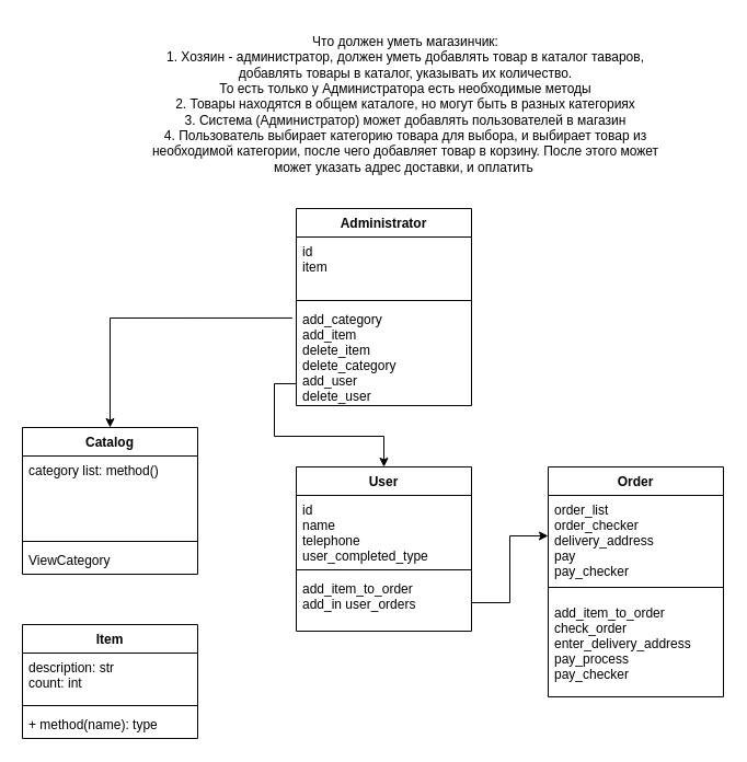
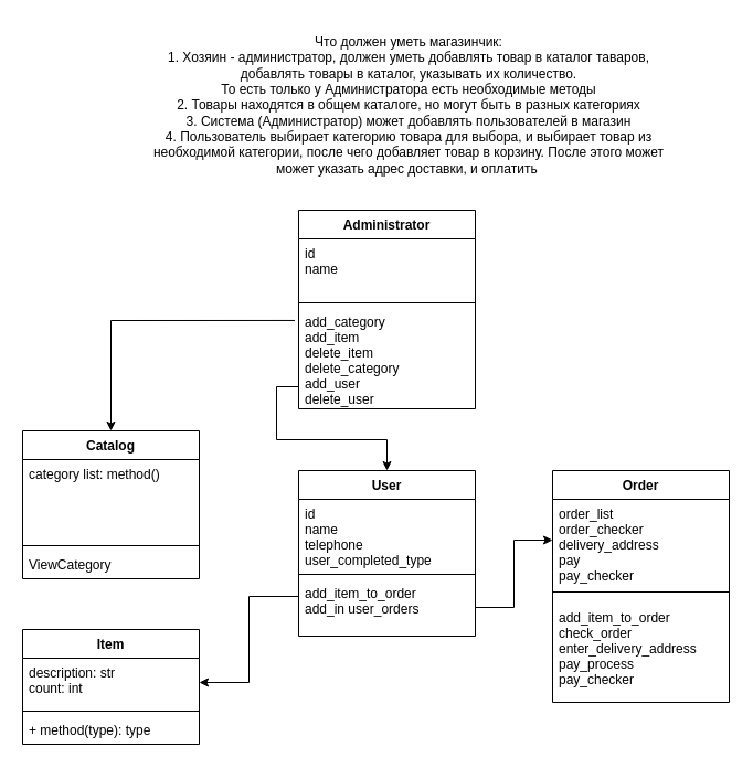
  <mxCell id="0" />
  <mxCell id="1" parent="0" />
  <mxCell id="2" value="Что должен уметь магазинчик:&lt;br&gt;1. Хозяин - администратор, должен уметь добавлять товар в каталог таваров, добавлять товары в каталог, указывать их количество.&lt;br&gt;То есть только у Администратора есть необходимые методы&lt;br&gt;2. Товары находятся в общем каталоге, но могут быть в разных категориях&lt;br&gt;3. Система (Администратор) может добавлять пользователей в магазин&lt;br&gt;4. Пользователь выбирает категорию товара для выбора, и выбирает товар из необходимой категории, после чего добавляет товар в корзину. После этого может может указать адрес доставки, и оплатить&amp;nbsp;" style="text;html=1;strokeColor=none;fillColor=none;align=center;verticalAlign=middle;whiteSpace=wrap;rounded=0;" vertex="1" parent="1"><mxGeometry x="130" y="20" width="480" height="150" as="geometry" /></mxCell>
  <mxCell id="3" value="Administrator" style="swimlane;fontStyle=1;align=center;verticalAlign=top;childLayout=stackLayout;horizontal=1;startSize=26;horizontalStack=0;resizeParent=1;resizeParentMax=0;resizeLast=0;collapsible=1;marginBottom=0;" vertex="1" parent="1"><mxGeometry x="270" y="190" width="160" height="180" as="geometry" /></mxCell>
- <mxCell id="4" value="id&#10;item" style="text;strokeColor=none;fillColor=none;align=left;verticalAlign=top;spacingLeft=4;spacingRight=4;overflow=hidden;rotatable=0;points=[[0,0.5],[1,0.5]];portConstraint=eastwest;" vertex="1" parent="3"><mxGeometry y="26" width="160" height="54" as="geometry" /></mxCell>
+ <mxCell id="4" value="id&#10;name" style="text;strokeColor=none;fillColor=none;align=left;verticalAlign=top;spacingLeft=4;spacingRight=4;overflow=hidden;rotatable=0;points=[[0,0.5],[1,0.5]];portConstraint=eastwest;" vertex="1" parent="3"><mxGeometry y="26" width="160" height="54" as="geometry" /></mxCell>
  <mxCell id="5" value="" style="line;strokeWidth=1;fillColor=none;align=left;verticalAlign=middle;spacingTop=-1;spacingLeft=3;spacingRight=3;rotatable=0;labelPosition=right;points=[];portConstraint=eastwest;" vertex="1" parent="3"><mxGeometry y="80" width="160" height="8" as="geometry" /></mxCell>
  <mxCell id="6" value="add_category&#10;add_item&#10;delete_item&#10;delete_category&#10;add_user&#10;delete_user" style="text;strokeColor=none;fillColor=none;align=left;verticalAlign=top;spacingLeft=4;spacingRight=4;overflow=hidden;rotatable=0;points=[[0,0.5],[1,0.5]];portConstraint=eastwest;" vertex="1" parent="3"><mxGeometry y="88" width="160" height="92" as="geometry" /></mxCell>
  <mxCell id="7" value="Order" style="swimlane;fontStyle=1;align=center;verticalAlign=top;childLayout=stackLayout;horizontal=1;startSize=26;horizontalStack=0;resizeParent=1;resizeParentMax=0;resizeLast=0;collapsible=1;marginBottom=0;" vertex="1" parent="1"><mxGeometry x="500" y="426" width="160" height="210" as="geometry" /></mxCell>
  <mxCell id="8" value="order_list&#10;order_checker&#10;delivery_address&#10;pay&#10;pay_checker&#10;&#10;" style="text;strokeColor=none;fillColor=none;align=left;verticalAlign=top;spacingLeft=4;spacingRight=4;overflow=hidden;rotatable=0;points=[[0,0.5],[1,0.5]];portConstraint=eastwest;" vertex="1" parent="7"><mxGeometry y="26" width="160" height="74" as="geometry" /></mxCell>
  <mxCell id="9" value="" style="line;strokeWidth=1;fillColor=none;align=left;verticalAlign=middle;spacingTop=-1;spacingLeft=3;spacingRight=3;rotatable=0;labelPosition=right;points=[];portConstraint=eastwest;" vertex="1" parent="7"><mxGeometry y="100" width="160" height="20" as="geometry" /></mxCell>
  <mxCell id="10" value="add_item_to_order&#10;check_order&#10;enter_delivery_address&#10;pay_process&#10;pay_checker" style="text;strokeColor=none;fillColor=none;align=left;verticalAlign=top;spacingLeft=4;spacingRight=4;overflow=hidden;rotatable=0;points=[[0,0.5],[1,0.5]];portConstraint=eastwest;" vertex="1" parent="7"><mxGeometry y="120" width="160" height="90" as="geometry" /></mxCell>
  <mxCell id="11" value="User" style="swimlane;fontStyle=1;align=center;verticalAlign=top;childLayout=stackLayout;horizontal=1;startSize=26;horizontalStack=0;resizeParent=1;resizeParentMax=0;resizeLast=0;collapsible=1;marginBottom=0;" vertex="1" parent="1"><mxGeometry x="270" y="426" width="160" height="150" as="geometry" /></mxCell>
  <mxCell id="12" value="id&#10;name&#10;telephone&#10;user_completed_type" style="text;strokeColor=none;fillColor=none;align=left;verticalAlign=top;spacingLeft=4;spacingRight=4;overflow=hidden;rotatable=0;points=[[0,0.5],[1,0.5]];portConstraint=eastwest;" vertex="1" parent="11"><mxGeometry y="26" width="160" height="64" as="geometry" /></mxCell>
  <mxCell id="13" value="" style="line;strokeWidth=1;fillColor=none;align=left;verticalAlign=middle;spacingTop=-1;spacingLeft=3;spacingRight=3;rotatable=0;labelPosition=right;points=[];portConstraint=eastwest;" vertex="1" parent="11"><mxGeometry y="90" width="160" height="8" as="geometry" /></mxCell>
  <mxCell id="14" value="add_item_to_order&#10;add_in user_orders&#10;" style="text;strokeColor=none;fillColor=none;align=left;verticalAlign=top;spacingLeft=4;spacingRight=4;overflow=hidden;rotatable=0;points=[[0,0.5],[1,0.5]];portConstraint=eastwest;" vertex="1" parent="11"><mxGeometry y="98" width="160" height="52" as="geometry" /></mxCell>
  <mxCell id="15" value="Catalog" style="swimlane;fontStyle=1;align=center;verticalAlign=top;childLayout=stackLayout;horizontal=1;startSize=26;horizontalStack=0;resizeParent=1;resizeParentMax=0;resizeLast=0;collapsible=1;marginBottom=0;" vertex="1" parent="1"><mxGeometry x="20" y="390" width="160" height="134" as="geometry" /></mxCell>
  <mxCell id="16" value="category list: method()&#10;&#10;" style="text;strokeColor=none;fillColor=none;align=left;verticalAlign=top;spacingLeft=4;spacingRight=4;overflow=hidden;rotatable=0;points=[[0,0.5],[1,0.5]];portConstraint=eastwest;" vertex="1" parent="15"><mxGeometry y="26" width="160" height="74" as="geometry" /></mxCell>
  <mxCell id="17" value="" style="line;strokeWidth=1;fillColor=none;align=left;verticalAlign=middle;spacingTop=-1;spacingLeft=3;spacingRight=3;rotatable=0;labelPosition=right;points=[];portConstraint=eastwest;" vertex="1" parent="15"><mxGeometry y="100" width="160" height="8" as="geometry" /></mxCell>
  <mxCell id="18" value="ViewCategory" style="text;strokeColor=none;fillColor=none;align=left;verticalAlign=top;spacingLeft=4;spacingRight=4;overflow=hidden;rotatable=0;points=[[0,0.5],[1,0.5]];portConstraint=eastwest;" vertex="1" parent="15"><mxGeometry y="108" width="160" height="26" as="geometry" /></mxCell>
  <mxCell id="19" value="Item" style="swimlane;fontStyle=1;align=center;verticalAlign=top;childLayout=stackLayout;horizontal=1;startSize=26;horizontalStack=0;resizeParent=1;resizeParentMax=0;resizeLast=0;collapsible=1;marginBottom=0;" vertex="1" parent="1"><mxGeometry x="20" y="570" width="160" height="104" as="geometry" /></mxCell>
  <mxCell id="20" value="description: str&#10;count: int" style="text;strokeColor=none;fillColor=none;align=left;verticalAlign=top;spacingLeft=4;spacingRight=4;overflow=hidden;rotatable=0;points=[[0,0.5],[1,0.5]];portConstraint=eastwest;" vertex="1" parent="19"><mxGeometry y="26" width="160" height="44" as="geometry" /></mxCell>
  <mxCell id="21" value="" style="line;strokeWidth=1;fillColor=none;align=left;verticalAlign=middle;spacingTop=-1;spacingLeft=3;spacingRight=3;rotatable=0;labelPosition=right;points=[];portConstraint=eastwest;" vertex="1" parent="19"><mxGeometry y="70" width="160" height="8" as="geometry" /></mxCell>
- <mxCell id="22" value="+ method(name): type" style="text;strokeColor=none;fillColor=none;align=left;verticalAlign=top;spacingLeft=4;spacingRight=4;overflow=hidden;rotatable=0;points=[[0,0.5],[1,0.5]];portConstraint=eastwest;" vertex="1" parent="19"><mxGeometry y="78" width="160" height="26" as="geometry" /></mxCell>
+ <mxCell id="22" value="+ method(type): type" style="text;strokeColor=none;fillColor=none;align=left;verticalAlign=top;spacingLeft=4;spacingRight=4;overflow=hidden;rotatable=0;points=[[0,0.5],[1,0.5]];portConstraint=eastwest;" vertex="1" parent="19"><mxGeometry y="78" width="160" height="26" as="geometry" /></mxCell>
  <mxCell id="23" style="edgeStyle=orthogonalEdgeStyle;rounded=0;orthogonalLoop=1;jettySize=auto;html=1;exitX=-0.022;exitY=0.13;exitDx=0;exitDy=0;exitPerimeter=0;entryX=0.5;entryY=0;entryDx=0;entryDy=0;" edge="1" parent="1" source="6" target="15"><mxGeometry relative="1" as="geometry"><mxPoint x="220" y="320" as="targetPoint" /></mxGeometry></mxCell>
  <mxCell id="24" style="edgeStyle=orthogonalEdgeStyle;rounded=0;orthogonalLoop=1;jettySize=auto;html=1;exitX=0;exitY=0.5;exitDx=0;exitDy=0;entryX=0.5;entryY=0;entryDx=0;entryDy=0;" edge="1" parent="1" source="6" target="11"><mxGeometry relative="1" as="geometry"><Array as="points"><mxPoint x="270" y="350" /><mxPoint x="250" y="350" /><mxPoint x="250" y="398" /><mxPoint x="350" y="398" /></Array></mxGeometry></mxCell>
+ <mxCell id="25" style="edgeStyle=orthogonalEdgeStyle;rounded=0;orthogonalLoop=1;jettySize=auto;html=1;exitX=0;exitY=0.5;exitDx=0;exitDy=0;entryX=1;entryY=0.5;entryDx=0;entryDy=0;" edge="1" parent="1" source="14" target="20"><mxGeometry relative="1" as="geometry"><Array as="points"><mxPoint x="270" y="540" /><mxPoint x="225" y="540" /><mxPoint x="225" y="618" /></Array></mxGeometry></mxCell>
  <mxCell id="26" style="edgeStyle=orthogonalEdgeStyle;rounded=0;orthogonalLoop=1;jettySize=auto;html=1;" edge="1" parent="1" source="14" target="8"><mxGeometry relative="1" as="geometry" /></mxCell>
